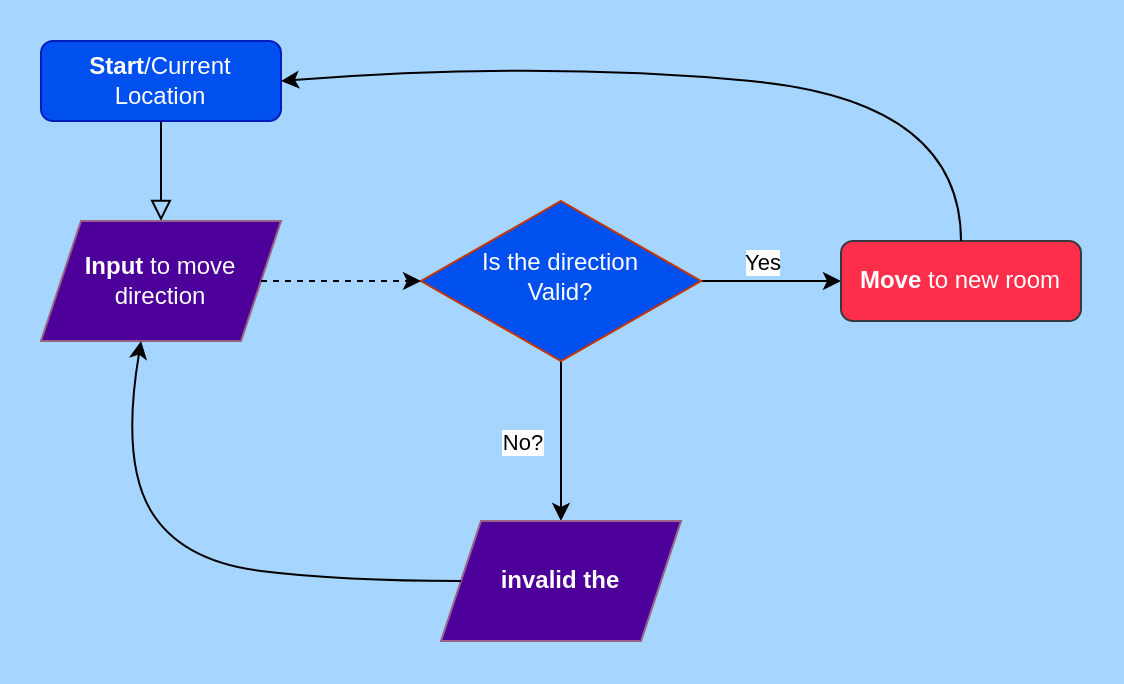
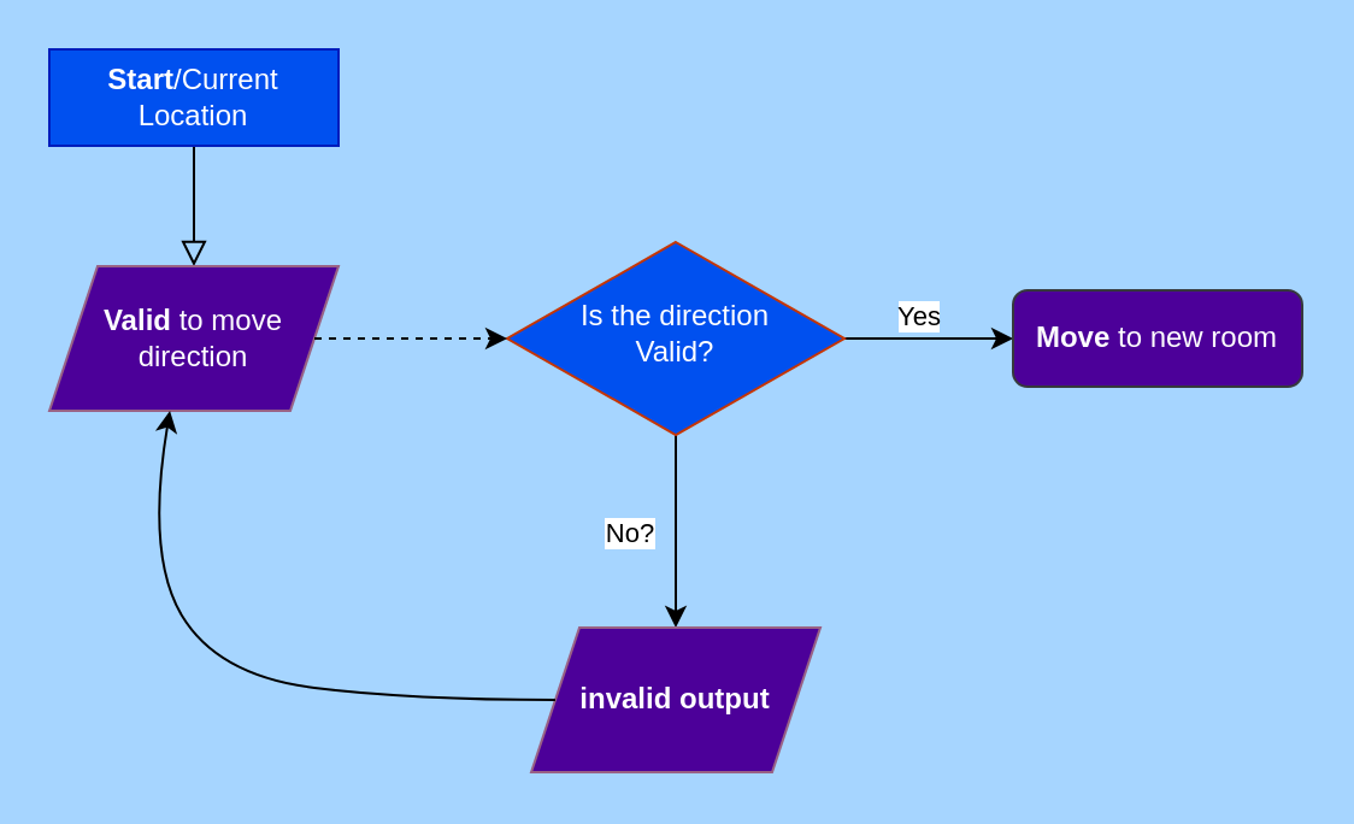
  <mxCell id="0" />
  <mxCell id="1" parent="0" />
  <mxCell id="2" value="" style="rounded=0;html=1;jettySize=auto;orthogonalLoop=1;fontSize=11;endArrow=block;endFill=0;endSize=8;strokeWidth=1;shadow=0;labelBackgroundColor=none;edgeStyle=orthogonalEdgeStyle;" parent="1" source="3" edge="1"><mxGeometry relative="1" as="geometry"><mxPoint x="80" y="110" as="targetPoint" /></mxGeometry></mxCell>
- <mxCell id="3" value="&lt;b&gt;Start&lt;/b&gt;/Current Location" style="rounded=1;whiteSpace=wrap;html=1;fontSize=12;glass=0;strokeWidth=1;shadow=0;fillColor=#0050ef;strokeColor=#001DBC;fontColor=#ffffff;" parent="1" vertex="1"><mxGeometry x="20" y="20" width="120" height="40" as="geometry" /></mxCell>
+ <mxCell id="3" value="&lt;b&gt;Start&lt;/b&gt;/Current Location" style="whiteSpace=wrap;html=1;fontSize=12;glass=0;strokeWidth=1;shadow=0;fillColor=#0050ef;strokeColor=#001DBC;fontColor=#ffffff;rounded=0;" parent="1" vertex="1"><mxGeometry x="20" y="20" width="120" height="40" as="geometry" /></mxCell>
  <mxCell id="4" style="edgeStyle=orthogonalEdgeStyle;rounded=0;orthogonalLoop=1;jettySize=auto;html=1;exitX=1;exitY=0.5;exitDx=0;exitDy=0;labelBackgroundColor=none;textShadow=1;labelBorderColor=#FFFFFF;" edge="1" parent="1" source="8"><mxGeometry relative="1" as="geometry"><mxPoint x="420" y="140" as="targetPoint" /></mxGeometry></mxCell>
  <mxCell id="5" value="Yes" style="edgeLabel;html=1;align=center;verticalAlign=middle;resizable=0;points=[];" vertex="1" connectable="0" parent="4"><mxGeometry x="0.065" y="3" relative="1" as="geometry"><mxPoint x="-7" y="-7" as="offset" /></mxGeometry></mxCell>
  <mxCell id="6" style="edgeStyle=orthogonalEdgeStyle;rounded=0;orthogonalLoop=1;jettySize=auto;html=1;exitX=0.5;exitY=1;exitDx=0;exitDy=0;" edge="1" parent="1" source="8"><mxGeometry relative="1" as="geometry"><mxPoint x="280" y="260" as="targetPoint" /></mxGeometry></mxCell>
  <mxCell id="7" value="No?" style="edgeLabel;html=1;align=center;verticalAlign=middle;resizable=0;points=[];" vertex="1" connectable="0" parent="6"><mxGeometry x="-0.081" y="2" relative="1" as="geometry"><mxPoint x="-22" y="3" as="offset" /></mxGeometry></mxCell>
  <mxCell id="8" value="&lt;div&gt;&lt;font color=&quot;#ffffff&quot;&gt;Is the direction&lt;/font&gt;&lt;/div&gt;&lt;div&gt;&lt;font color=&quot;#ffffff&quot;&gt;Valid?&lt;br&gt;&lt;/font&gt;&lt;/div&gt;" style="rhombus;whiteSpace=wrap;html=1;shadow=0;fontFamily=Helvetica;fontSize=12;align=center;strokeWidth=1;spacing=6;spacingTop=-4;fillColor=#0050ef;strokeColor=#C73500;fontColor=#000000;" parent="1" vertex="1"><mxGeometry x="210" y="100" width="140" height="80" as="geometry" /></mxCell>
- <mxCell id="9" value="&lt;font color=&quot;#ffffff&quot;&gt;&lt;b&gt;Move &lt;/b&gt;to new room&lt;/font&gt;" style="rounded=1;whiteSpace=wrap;html=1;fontSize=12;glass=0;strokeWidth=1;shadow=0;fillColor=#FF2E4A;strokeColor=#36393d;" parent="1" vertex="1"><mxGeometry x="420" y="120" width="120" height="40" as="geometry" /></mxCell>
- <mxCell id="10" value="&lt;font color=&quot;#ffffff&quot;&gt;&lt;b&gt;Input &lt;/b&gt;to move direction&lt;/font&gt;" style="shape=parallelogram;perimeter=parallelogramPerimeter;whiteSpace=wrap;html=1;fixedSize=1;fillColor=#4C0099;gradientColor=none;strokeColor=#996185;" vertex="1" parent="1"><mxGeometry x="20" y="110" width="120" height="60" as="geometry" /></mxCell>
+ <mxCell id="9" value="&lt;font color=&quot;#ffffff&quot;&gt;&lt;b&gt;Move &lt;/b&gt;to new room&lt;/font&gt;" style="rounded=1;whiteSpace=wrap;html=1;fontSize=12;glass=0;strokeWidth=1;shadow=0;fillColor=#4c0099;strokeColor=#36393d;" parent="1" vertex="1"><mxGeometry x="420" y="120" width="120" height="40" as="geometry" /></mxCell>
+ <mxCell id="10" value="&lt;font color=&quot;#ffffff&quot;&gt;&lt;b&gt;Valid &lt;/b&gt;to move direction&lt;/font&gt;" style="shape=parallelogram;perimeter=parallelogramPerimeter;whiteSpace=wrap;html=1;fixedSize=1;fillColor=#4C0099;gradientColor=none;strokeColor=#996185;" vertex="1" parent="1"><mxGeometry x="20" y="110" width="120" height="60" as="geometry" /></mxCell>
  <mxCell id="11" value="" style="endArrow=classic;html=1;rounded=0;exitX=1;exitY=0.5;exitDx=0;exitDy=0;entryX=0;entryY=0.5;entryDx=0;entryDy=0;dashed=1;" edge="1" parent="1" source="10" target="8"><mxGeometry width="50" height="50" relative="1" as="geometry"><mxPoint x="170" y="230" as="sourcePoint" /><mxPoint x="220" y="180" as="targetPoint" /></mxGeometry></mxCell>
- <mxCell id="12" value="&lt;font color=&quot;#ffffff&quot;&gt;&lt;b&gt;invalid the&lt;br&gt;&lt;/b&gt;&lt;/font&gt;" style="shape=parallelogram;perimeter=parallelogramPerimeter;whiteSpace=wrap;html=1;fixedSize=1;fillColor=#4C0099;gradientColor=none;strokeColor=#996185;" vertex="1" parent="1"><mxGeometry x="220" y="260" width="120" height="60" as="geometry" /></mxCell>
+ <mxCell id="12" value="&lt;font color=&quot;#ffffff&quot;&gt;&lt;b&gt;invalid output&lt;br&gt;&lt;/b&gt;&lt;/font&gt;" style="shape=parallelogram;perimeter=parallelogramPerimeter;whiteSpace=wrap;html=1;fixedSize=1;fillColor=#4C0099;gradientColor=none;strokeColor=#996185;" vertex="1" parent="1"><mxGeometry x="220" y="260" width="120" height="60" as="geometry" /></mxCell>
  <mxCell id="13" value="" style="curved=1;endArrow=classic;html=1;rounded=0;exitX=0;exitY=0.5;exitDx=0;exitDy=0;entryX=0.417;entryY=1;entryDx=0;entryDy=0;entryPerimeter=0;" edge="1" parent="1" source="12" target="10"><mxGeometry width="50" height="50" relative="1" as="geometry"><mxPoint x="170" y="230" as="sourcePoint" /><mxPoint x="220" y="180" as="targetPoint" /><Array as="points"><mxPoint x="170" y="290" /><mxPoint x="90" y="280" /><mxPoint x="60" y="230" /></Array></mxGeometry></mxCell>
- <mxCell id="14" value="" style="curved=1;endArrow=classic;html=1;rounded=0;exitX=0.5;exitY=0;exitDx=0;exitDy=0;entryX=1;entryY=0.5;entryDx=0;entryDy=0;" edge="1" parent="1" source="9" target="3"><mxGeometry width="50" height="50" relative="1" as="geometry"><mxPoint x="170" y="230" as="sourcePoint" /><mxPoint x="220" y="180" as="targetPoint" /><Array as="points"><mxPoint x="480" y="50" /><mxPoint x="270" y="30" /></Array></mxGeometry></mxCell>
